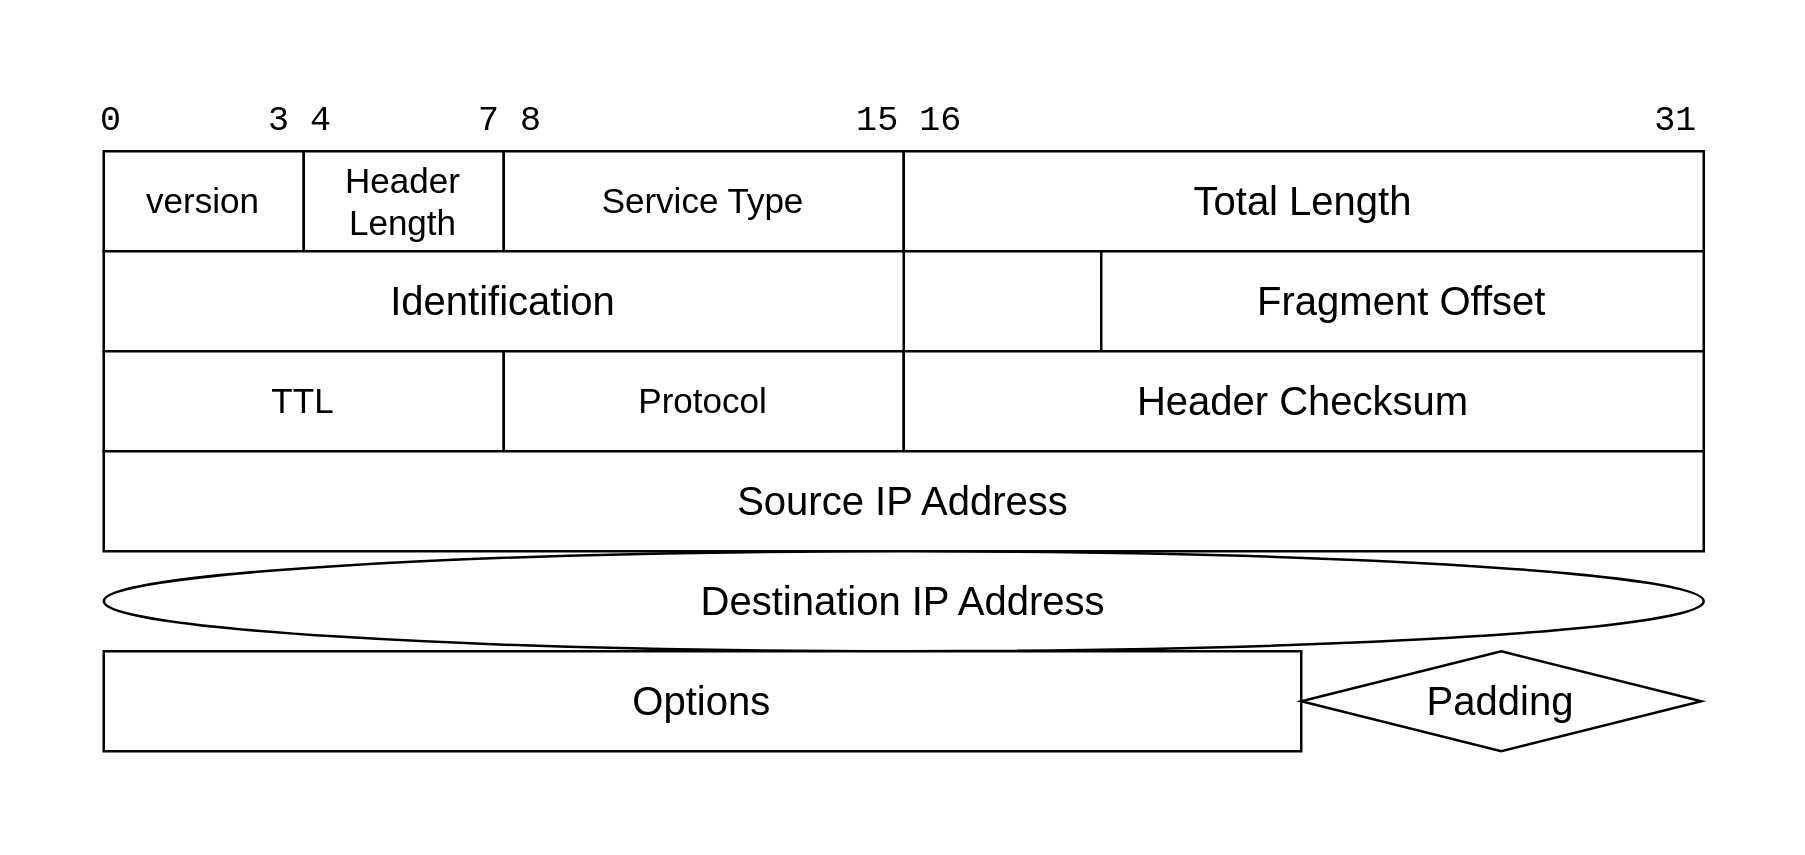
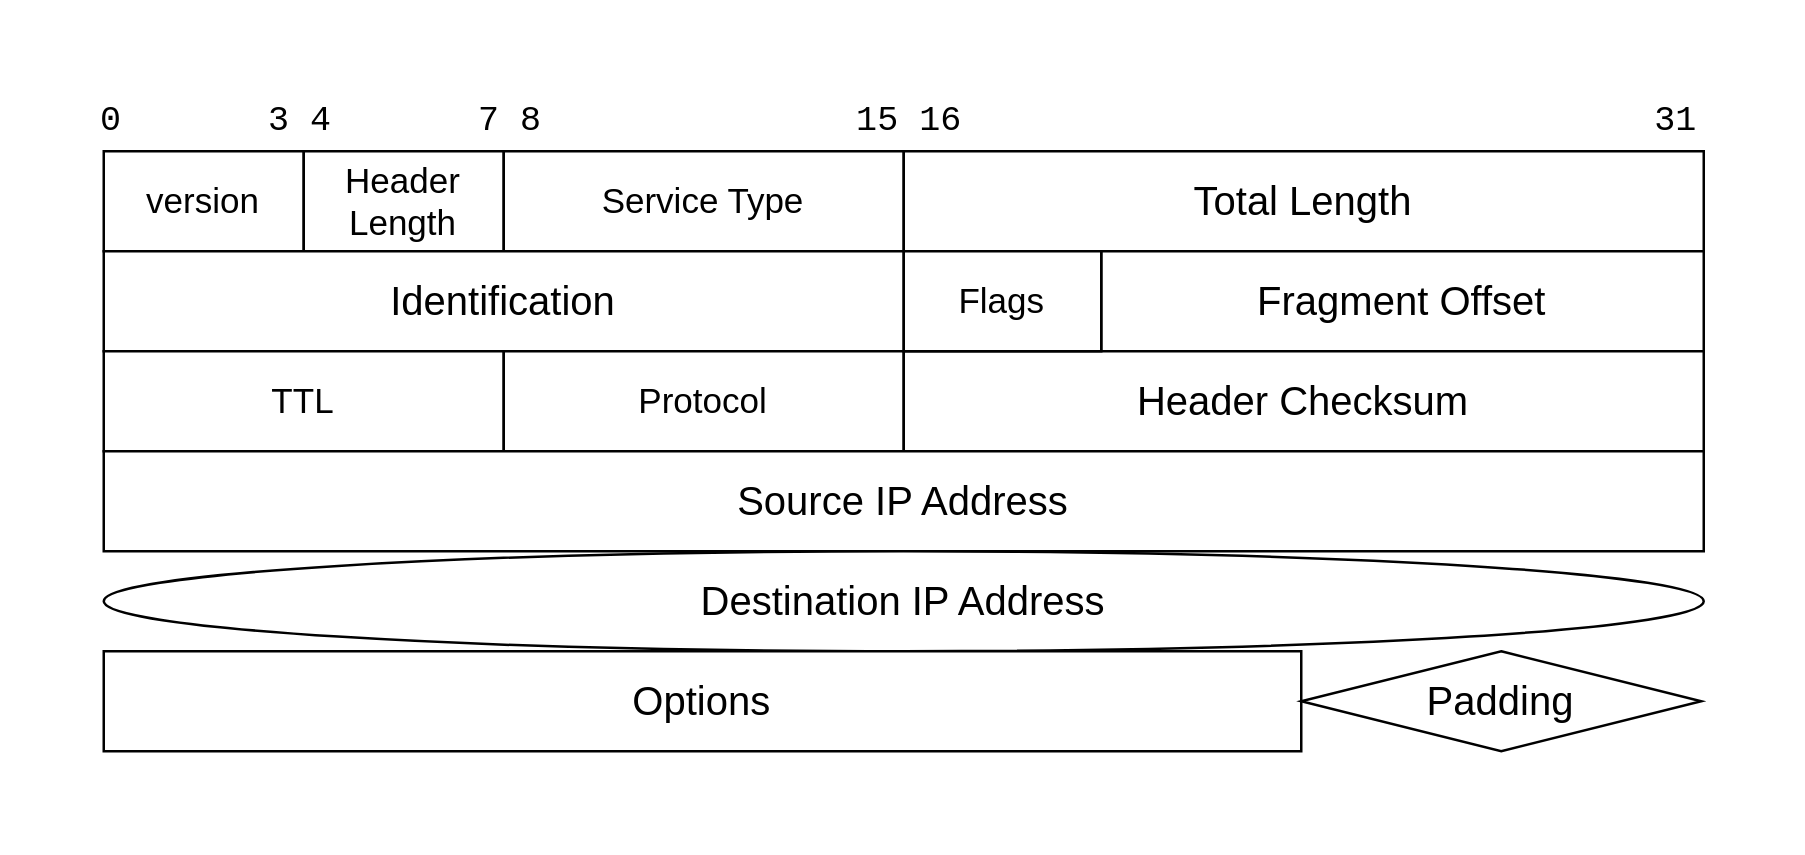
  <mxCell id="0" />
  <mxCell id="1" parent="0" />
  <mxCell id="2" value="" style="rounded=0;whiteSpace=wrap;html=1;fontFamily=Helvetica;fontSize=14;strokeColor=none;fillColor=#FFFFFF;" parent="1" vertex="1"><mxGeometry x="20" y="20" width="680" height="300" as="geometry" /></mxCell>
  <mxCell id="3" value="&lt;font style=&quot;font-size: 14px&quot;&gt;version&lt;/font&gt;" style="rounded=0;whiteSpace=wrap;html=1;fillColor=#FFFFFF;strokeColor=#000000;fontColor=#000000;" parent="1" vertex="1"><mxGeometry x="41" y="60" width="80" height="40" as="geometry" /></mxCell>
  <mxCell id="4" value="&lt;font style=&quot;font-size: 14px&quot;&gt;Header Length&lt;/font&gt;" style="rounded=0;whiteSpace=wrap;html=1;fillColor=#FFFFFF;strokeColor=#000000;fontColor=#000000;" parent="1" vertex="1"><mxGeometry x="121" y="60" width="80" height="40" as="geometry" /></mxCell>
  <mxCell id="5" value="&lt;font style=&quot;font-size: 14px&quot;&gt;Service Type&lt;/font&gt;" style="rounded=0;whiteSpace=wrap;html=1;fillColor=#FFFFFF;strokeColor=#000000;fontColor=#000000;" parent="1" vertex="1"><mxGeometry x="201" y="60" width="160" height="40" as="geometry" /></mxCell>
  <mxCell id="6" value="&lt;font size=&quot;3&quot;&gt;Total Length&lt;/font&gt;" style="rounded=0;whiteSpace=wrap;html=1;fillColor=#FFFFFF;strokeColor=#000000;fontColor=#000000;" parent="1" vertex="1"><mxGeometry x="361" y="60" width="320" height="40" as="geometry" /></mxCell>
  <mxCell id="7" value="&lt;font style=&quot;font-size: 14px&quot; face=&quot;Courier New&quot; color=&quot;#000000&quot;&gt;0&amp;nbsp; &amp;nbsp; &amp;nbsp; &amp;nbsp;3 4&amp;nbsp; &amp;nbsp; &amp;nbsp; &amp;nbsp;7 8&amp;nbsp; &amp;nbsp; &amp;nbsp; &amp;nbsp; &amp;nbsp; &amp;nbsp; &amp;nbsp; &amp;nbsp;15 16&amp;nbsp; &amp;nbsp; &amp;nbsp; &amp;nbsp; &amp;nbsp; &amp;nbsp; &amp;nbsp; &amp;nbsp; &amp;nbsp; &amp;nbsp; &amp;nbsp; &amp;nbsp; &amp;nbsp; &amp;nbsp; &amp;nbsp; &amp;nbsp; &amp;nbsp;31&lt;/font&gt;" style="text;html=1;align=left;verticalAlign=middle;resizable=0;points=[];autosize=1;strokeColor=none;fillColor=none;" parent="1" vertex="1"><mxGeometry x="38" y="38" width="650" height="20" as="geometry" /></mxCell>
  <mxCell id="8" value="&lt;font size=&quot;3&quot;&gt;Identification&lt;/font&gt;" style="rounded=0;whiteSpace=wrap;html=1;fillColor=#FFFFFF;strokeColor=#000000;fontColor=#000000;" parent="1" vertex="1"><mxGeometry x="41" y="100" width="320" height="40" as="geometry" /></mxCell>
  <mxCell id="9" value="&lt;font size=&quot;3&quot;&gt;Fragment Offset&lt;/font&gt;" style="rounded=0;whiteSpace=wrap;html=1;fillColor=#FFFFFF;strokeColor=#000000;fontColor=#000000;" parent="1" vertex="1"><mxGeometry x="440" y="100" width="241" height="40" as="geometry" /></mxCell>
  <mxCell id="10" value="&lt;font style=&quot;font-size: 14px&quot;&gt;TTL&lt;/font&gt;" style="rounded=0;whiteSpace=wrap;html=1;fillColor=#FFFFFF;strokeColor=#000000;fontColor=#000000;" parent="1" vertex="1"><mxGeometry x="41" y="140" width="160" height="40" as="geometry" /></mxCell>
  <mxCell id="11" value="&lt;font style=&quot;font-size: 14px&quot;&gt;Protocol&lt;/font&gt;" style="rounded=0;whiteSpace=wrap;html=1;fillColor=#FFFFFF;strokeColor=#000000;fontColor=#000000;" parent="1" vertex="1"><mxGeometry x="201" y="140" width="160" height="40" as="geometry" /></mxCell>
  <mxCell id="12" value="&lt;font size=&quot;3&quot;&gt;Header Checksum&lt;/font&gt;" style="rounded=0;whiteSpace=wrap;html=1;fillColor=#FFFFFF;strokeColor=#000000;fontColor=#000000;" parent="1" vertex="1"><mxGeometry x="361" y="140" width="320" height="40" as="geometry" /></mxCell>
  <mxCell id="13" value="&lt;font size=&quot;3&quot;&gt;Source IP Address&lt;/font&gt;" style="rounded=0;whiteSpace=wrap;html=1;fillColor=#FFFFFF;strokeColor=#000000;fontColor=#000000;" parent="1" vertex="1"><mxGeometry x="41" y="180" width="640" height="40" as="geometry" /></mxCell>
  <mxCell id="14" value="&lt;font size=&quot;3&quot;&gt;Destination IP Address&lt;/font&gt;" style="ellipse;whiteSpace=wrap;html=1;fillColor=#FFFFFF;strokeColor=#000000;fontColor=#000000;" parent="1" vertex="1"><mxGeometry x="41" y="220" width="640" height="40" as="geometry" /></mxCell>
  <mxCell id="15" value="&lt;font size=&quot;3&quot;&gt;Options&lt;/font&gt;" style="rounded=0;whiteSpace=wrap;html=1;fillColor=#FFFFFF;strokeColor=#000000;fontColor=#000000;" parent="1" vertex="1"><mxGeometry x="41" y="260" width="479" height="40" as="geometry" /></mxCell>
+ <mxCell id="16" value="&lt;font style=&quot;font-size: 14px&quot;&gt;Flags&lt;/font&gt;" style="rounded=0;whiteSpace=wrap;html=1;fillColor=#FFFFFF;strokeColor=#000000;fontColor=#000000;" parent="1" vertex="1"><mxGeometry x="361" y="100" width="79" height="40" as="geometry" /></mxCell>
  <mxCell id="17" value="&lt;font size=&quot;3&quot;&gt;Padding&lt;/font&gt;" style="rhombus;whiteSpace=wrap;html=1;fillColor=#FFFFFF;strokeColor=#000000;fontColor=#000000;" parent="1" vertex="1"><mxGeometry x="520" y="260" width="160" height="40" as="geometry" /></mxCell>
